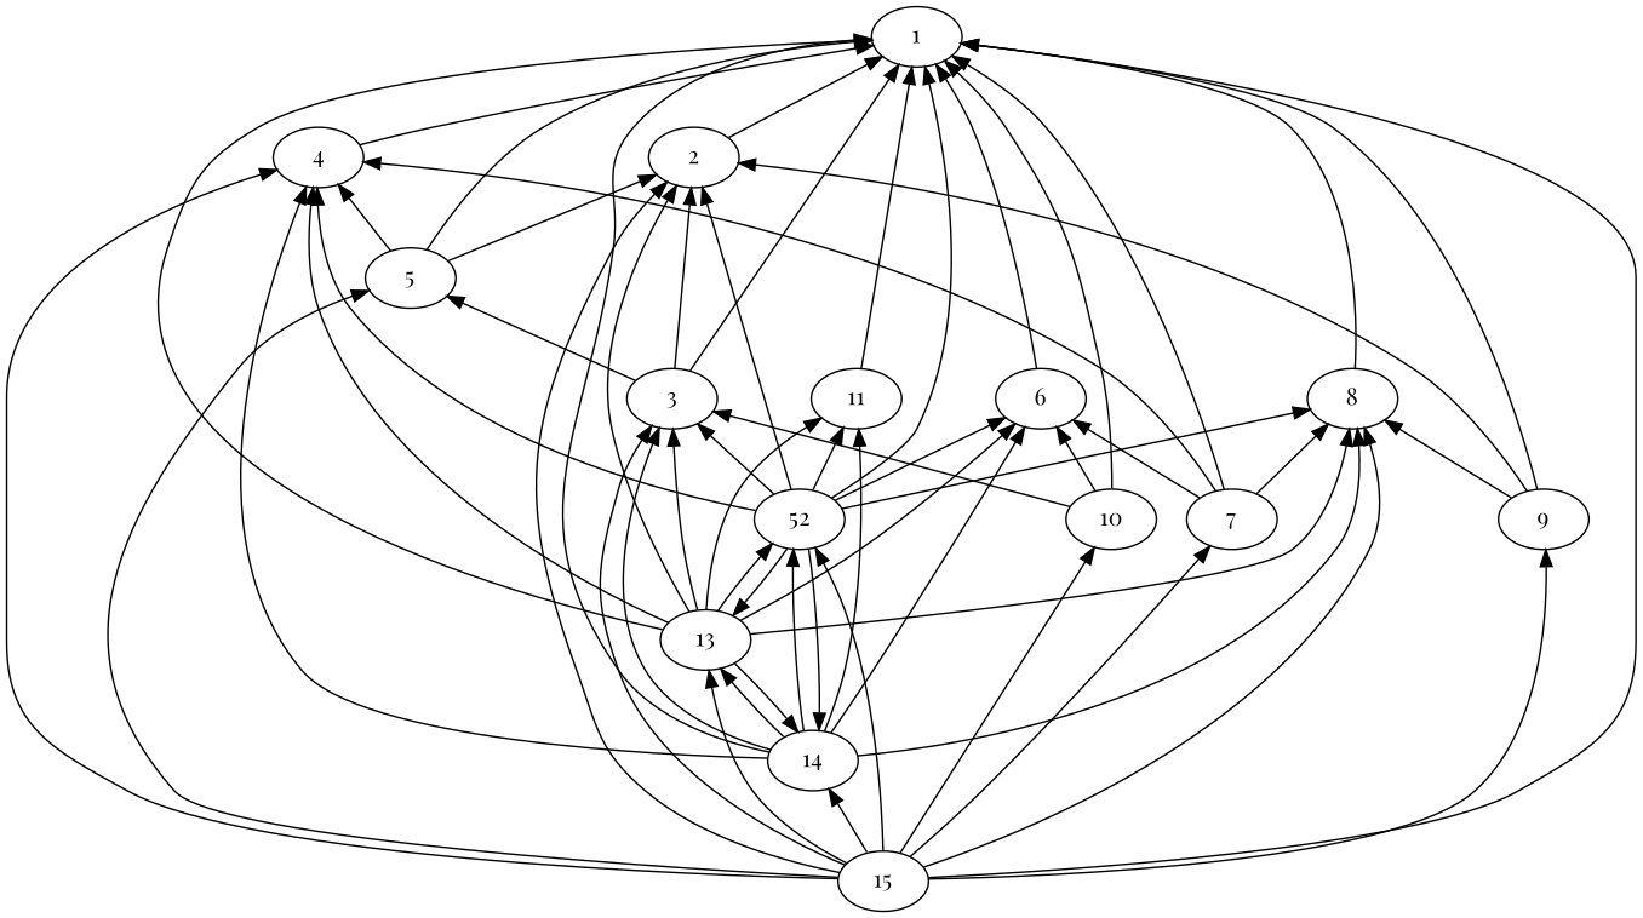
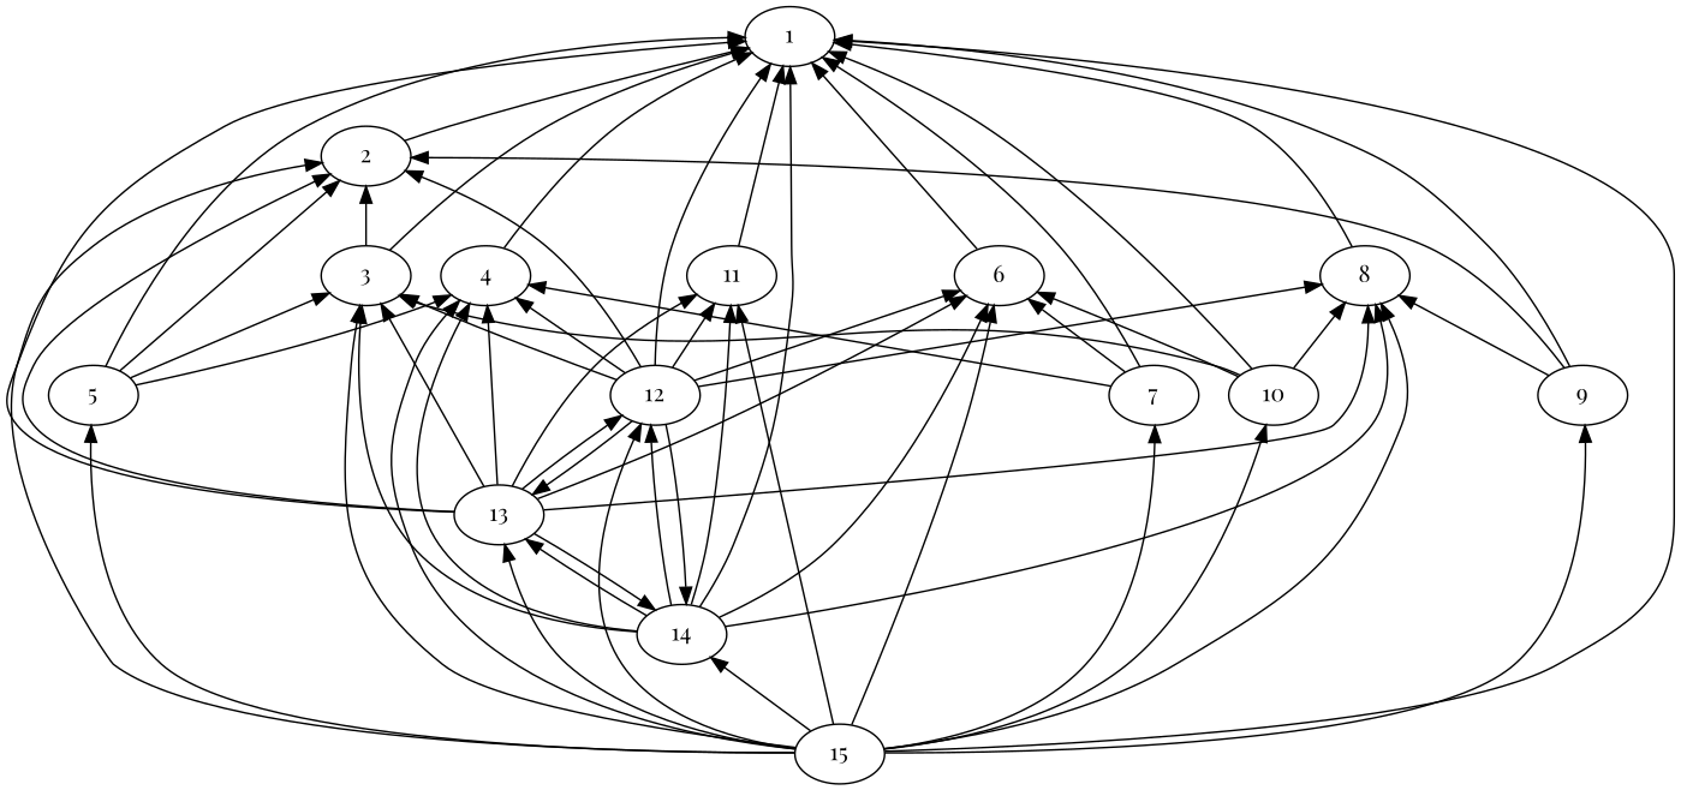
  strict digraph {
    fontname="Playfair Display"
    node [fontname="Playfair Display"]
    edge [dir=back fontname="Playfair Display"]
    n1 [height=0.5 label=1 width=0.75]
    n2 [height=0.5 label=2 width=0.75]
    n3 [height=0.5 label=3 width=0.75]
    n4 [height=0.5 label=4 width=0.75]
    n5 [height=0.5 label=5 width=0.75]
    n6 [height=0.5 label=6 width=0.75]
    n7 [height=0.5 label=7 width=0.75]
    n8 [height=0.5 label=8 width=0.75]
    n9 [height=0.5 label=9 width=0.75]
    n10 [height=0.5 label=10 width=0.75]
    n11 [height=0.5 label=11 width=0.75]
-   n12 [height=0.5 label=52 width=0.75]
+   n12 [height=0.5 label=12 width=0.75]
    n13 [height=0.5 label=13 width=0.75]
    n14 [height=0.5 label=14 width=0.75]
    n15 [height=0.5 label=15 width=0.75]
    n1 -> n2
    n1 -> n3
    n1 -> n4
    n1 -> n5
    n1 -> n6
    n1 -> n7
    n1 -> n8
    n1 -> n9
    n1 -> n10
    n1 -> n11
    n1 -> n12
    n1 -> n13
    n1 -> n14
    n1 -> n15
    n2 -> n3
    n2 -> n5
    n2 -> n9
    n2 -> n12
    n2 -> n13
    n2 -> n15
-   n5 -> n3
+   n3 -> n5
    n3 -> n10
    n3 -> n12
    n3 -> n13
    n3 -> n14
    n3 -> n15
    n4 -> n5
    n4 -> n7
    n4 -> n12
    n4 -> n13
    n4 -> n14
    n4 -> n15
    n5 -> n15
    n6 -> n7
    n6 -> n10
    n6 -> n12
    n6 -> n13
    n6 -> n14
+   n6 -> n15
    n7 -> n15
    n8 -> n9
-   n8 -> n7
+   n8 -> n10
    n8 -> n12
    n8 -> n13
    n8 -> n14
    n8 -> n15
    n9 -> n15
    n10 -> n15
    n11 -> n12
    n11 -> n13
    n11 -> n14
+   n11 -> n15
    n12 -> n13
    n12 -> n14
    n12 -> n15
    n13 -> n12
    n13 -> n14
    n13 -> n15
    n14 -> n12
    n14 -> n13
    n14 -> n15
  }
